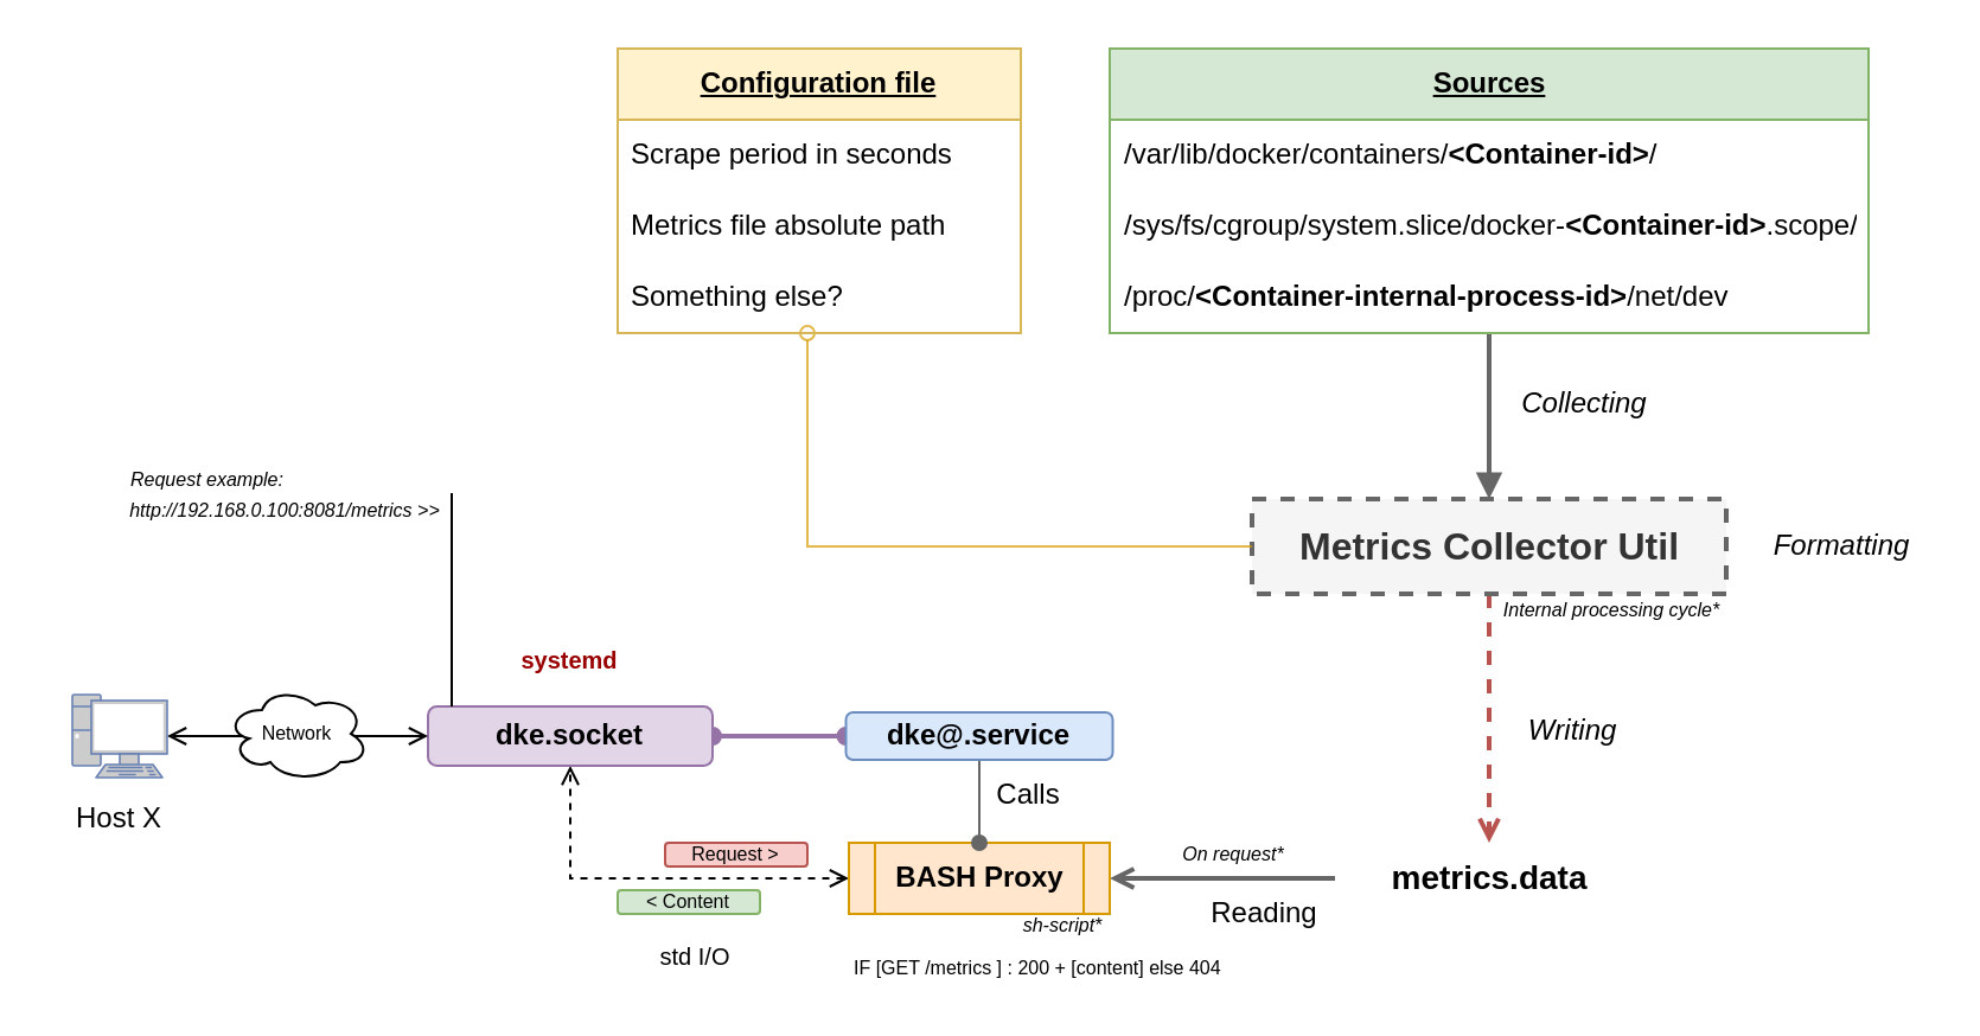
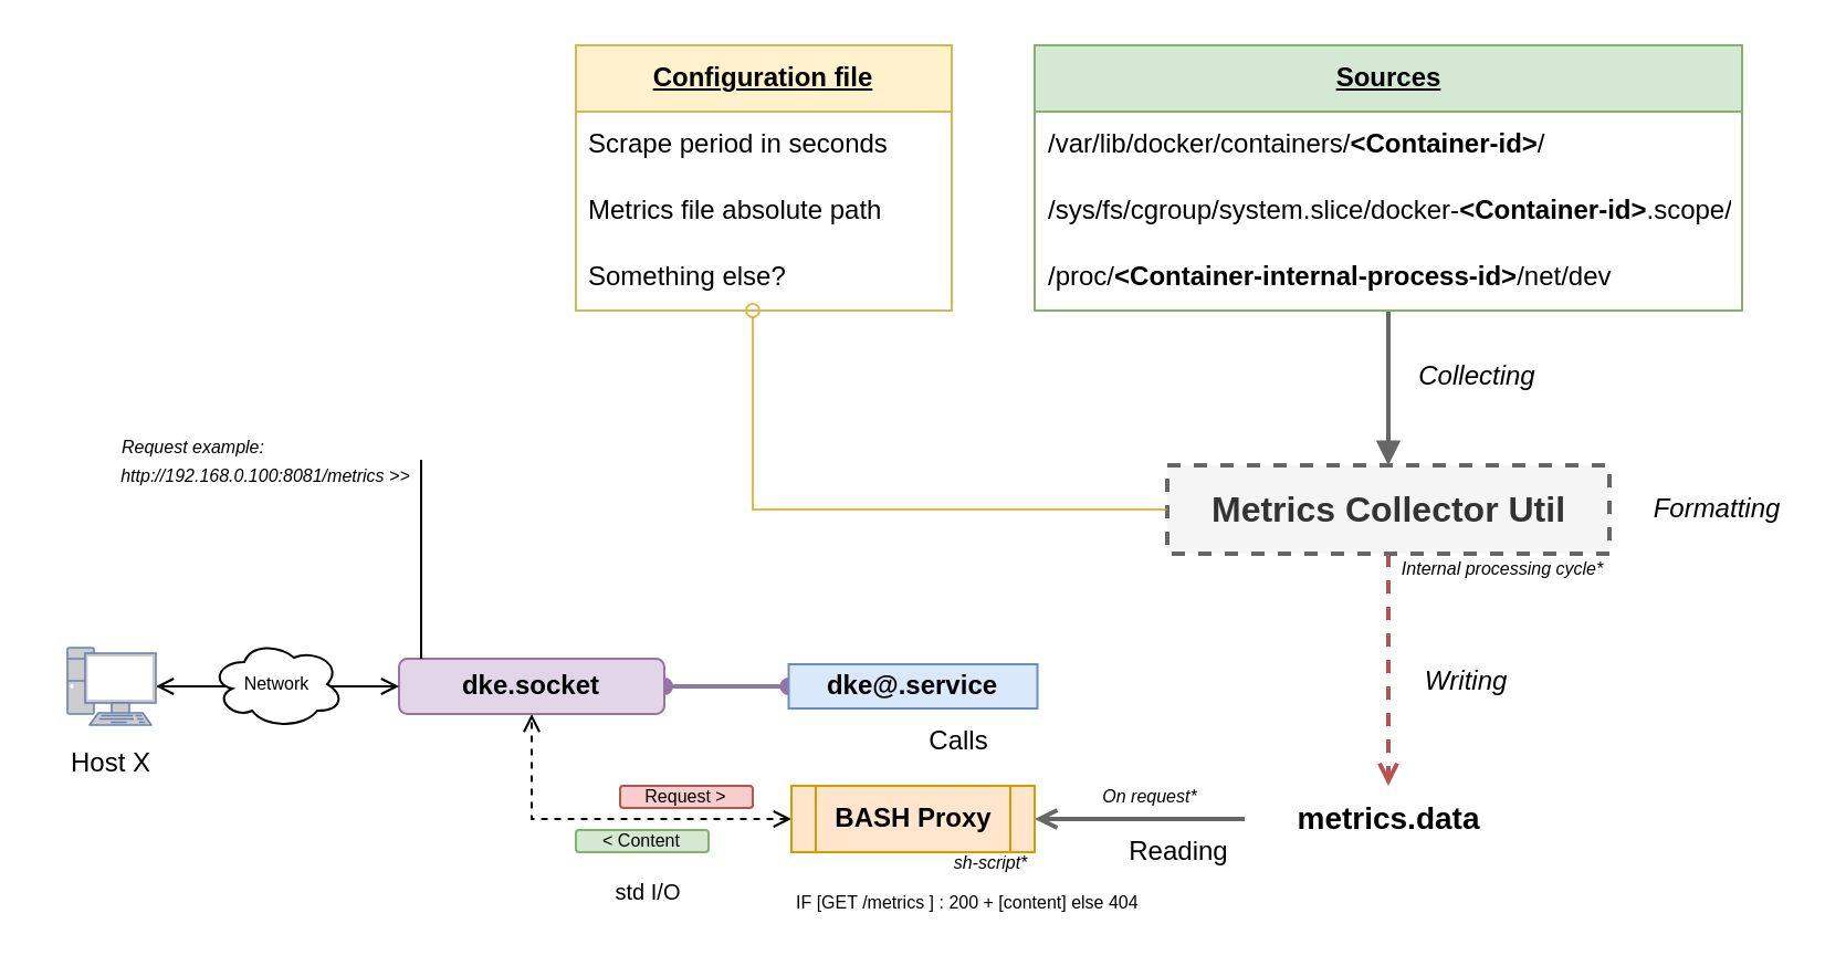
  <mxCell id="0" />
  <mxCell id="1" parent="0" />
  <mxCell id="2" style="edgeStyle=orthogonalEdgeStyle;rounded=0;orthogonalLoop=1;jettySize=auto;html=1;entryX=0.5;entryY=0;entryDx=0;entryDy=0;endArrow=open;endFill=0;fillColor=#f8cecc;strokeColor=#b85450;strokeWidth=2;dashed=1;" parent="1" source="3" target="5" edge="1"><mxGeometry relative="1" as="geometry" /></mxCell>
  <mxCell id="3" value="Metrics Collector Util" style="rounded=0;whiteSpace=wrap;html=1;fillColor=#f5f5f5;strokeColor=#666666;fontSize=16;fontStyle=1;fontColor=#333333;strokeWidth=2;dashed=1;" parent="1" vertex="1"><mxGeometry x="527.5" y="210" width="200" height="40" as="geometry" /></mxCell>
  <mxCell id="4" style="edgeStyle=orthogonalEdgeStyle;rounded=0;orthogonalLoop=1;jettySize=auto;html=1;entryX=1;entryY=0.5;entryDx=0;entryDy=0;endArrow=open;endFill=0;strokeWidth=2;fillColor=#f5f5f5;strokeColor=#666666;" parent="1" source="5" target="20" edge="1"><mxGeometry relative="1" as="geometry" /></mxCell>
  <mxCell id="5" value="metrics.data" style="text;html=1;align=center;verticalAlign=middle;whiteSpace=wrap;rounded=0;fontStyle=1;fontSize=14;" parent="1" vertex="1"><mxGeometry x="562.5" y="355" width="130" height="30" as="geometry" /></mxCell>
  <mxCell id="6" style="edgeStyle=orthogonalEdgeStyle;rounded=0;orthogonalLoop=1;jettySize=auto;html=1;entryX=0.5;entryY=0;entryDx=0;entryDy=0;endArrow=block;endFill=1;strokeWidth=2;fillColor=#f5f5f5;strokeColor=#666666;" parent="1" source="7" target="3" edge="1"><mxGeometry relative="1" as="geometry" /></mxCell>
  <mxCell id="7" value="Sources" style="swimlane;fontStyle=5;childLayout=stackLayout;horizontal=1;startSize=30;horizontalStack=0;resizeParent=1;resizeParentMax=0;resizeLast=0;collapsible=1;marginBottom=0;whiteSpace=wrap;html=1;fillColor=#d5e8d4;strokeColor=#82b366;" parent="1" vertex="1"><mxGeometry x="467.5" y="20" width="320" height="120" as="geometry"><mxRectangle x="457.5" y="40" width="80" height="30" as="alternateBounds" /></mxGeometry></mxCell>
  <mxCell id="8" value="/var/lib/docker/containers/&lt;b&gt;&amp;lt;Container-id&amp;gt;&lt;/b&gt;/" style="text;strokeColor=none;fillColor=none;align=left;verticalAlign=middle;spacingLeft=4;spacingRight=4;overflow=hidden;points=[[0,0.5],[1,0.5]];portConstraint=eastwest;rotatable=0;whiteSpace=wrap;html=1;" parent="7" vertex="1"><mxGeometry y="30" width="320" height="30" as="geometry" /></mxCell>
  <mxCell id="9" value="/sys/fs/cgroup/system.slice/docker-&lt;b&gt;&amp;lt;Container-id&amp;gt;&lt;/b&gt;.scope/" style="text;strokeColor=none;fillColor=none;align=left;verticalAlign=middle;spacingLeft=4;spacingRight=4;overflow=hidden;points=[[0,0.5],[1,0.5]];portConstraint=eastwest;rotatable=0;whiteSpace=wrap;html=1;" parent="7" vertex="1"><mxGeometry y="60" width="320" height="30" as="geometry" /></mxCell>
  <mxCell id="10" value="/proc/&lt;b&gt;&amp;lt;Container-internal-process-id&amp;gt;&lt;/b&gt;/net/dev" style="text;strokeColor=none;fillColor=none;align=left;verticalAlign=middle;spacingLeft=4;spacingRight=4;overflow=hidden;points=[[0,0.5],[1,0.5]];portConstraint=eastwest;rotatable=0;whiteSpace=wrap;html=1;" parent="7" vertex="1"><mxGeometry y="90" width="320" height="30" as="geometry" /></mxCell>
  <mxCell id="11" value="Collecting" style="text;html=1;align=center;verticalAlign=middle;whiteSpace=wrap;rounded=0;fontStyle=2" parent="1" vertex="1"><mxGeometry x="637.5" y="160" width="60" height="20" as="geometry" /></mxCell>
  <mxCell id="12" value="Formatting" style="text;html=1;align=center;verticalAlign=middle;whiteSpace=wrap;rounded=0;fontStyle=2" parent="1" vertex="1"><mxGeometry x="740" y="222.5" width="72.5" height="15" as="geometry" /></mxCell>
  <mxCell id="13" value="Writing" style="text;html=1;align=center;verticalAlign=middle;whiteSpace=wrap;rounded=0;fontStyle=2" parent="1" vertex="1"><mxGeometry x="637.5" y="297.5" width="50" height="20" as="geometry" /></mxCell>
  <mxCell id="14" style="edgeStyle=orthogonalEdgeStyle;rounded=0;orthogonalLoop=1;jettySize=auto;html=1;entryX=0;entryY=0.5;entryDx=0;entryDy=0;startArrow=oval;startFill=0;endArrow=none;fillColor=#ffe6cc;strokeColor=#d79b00;opacity=70;" parent="1" source="15" target="3" edge="1"><mxGeometry relative="1" as="geometry"><Array as="points"><mxPoint x="340" y="230" /></Array></mxGeometry></mxCell>
  <mxCell id="15" value="Configuration file" style="swimlane;fontStyle=5;childLayout=stackLayout;horizontal=1;startSize=30;horizontalStack=0;resizeParent=1;resizeParentMax=0;resizeLast=0;collapsible=1;marginBottom=0;whiteSpace=wrap;html=1;fillColor=#fff2cc;strokeColor=#d6b656;" parent="1" vertex="1"><mxGeometry x="260" y="20" width="170" height="120" as="geometry" /></mxCell>
  <mxCell id="16" value="Scrape period in seconds" style="text;strokeColor=none;fillColor=none;align=left;verticalAlign=middle;spacingLeft=4;spacingRight=4;overflow=hidden;points=[[0,0.5],[1,0.5]];portConstraint=eastwest;rotatable=0;whiteSpace=wrap;html=1;" parent="15" vertex="1"><mxGeometry y="30" width="170" height="30" as="geometry" /></mxCell>
  <mxCell id="17" value="Metrics file absolute path" style="text;strokeColor=none;fillColor=none;align=left;verticalAlign=middle;spacingLeft=4;spacingRight=4;overflow=hidden;points=[[0,0.5],[1,0.5]];portConstraint=eastwest;rotatable=0;whiteSpace=wrap;html=1;" parent="15" vertex="1"><mxGeometry y="60" width="170" height="30" as="geometry" /></mxCell>
  <mxCell id="18" value="Something else?" style="text;strokeColor=none;fillColor=none;align=left;verticalAlign=middle;spacingLeft=4;spacingRight=4;overflow=hidden;points=[[0,0.5],[1,0.5]];portConstraint=eastwest;rotatable=0;whiteSpace=wrap;html=1;" parent="15" vertex="1"><mxGeometry y="90" width="170" height="30" as="geometry" /></mxCell>
  <mxCell id="19" style="edgeStyle=orthogonalEdgeStyle;rounded=0;orthogonalLoop=1;jettySize=auto;html=1;exitX=0;exitY=0.5;exitDx=0;exitDy=0;entryX=0.5;entryY=1;entryDx=0;entryDy=0;startArrow=open;startFill=0;endArrow=open;endFill=0;dashed=1;" parent="1" source="20" target="27" edge="1"><mxGeometry relative="1" as="geometry"><mxPoint x="240" y="337.5" as="targetPoint" /></mxGeometry></mxCell>
  <mxCell id="20" value="BASH Proxy" style="shape=process;whiteSpace=wrap;html=1;backgroundOutline=1;fillColor=#ffe6cc;strokeColor=#d79b00;fontStyle=1" parent="1" vertex="1"><mxGeometry x="357.5" y="355" width="110" height="30" as="geometry" /></mxCell>
  <mxCell id="21" value="Reading" style="text;html=1;align=center;verticalAlign=middle;whiteSpace=wrap;rounded=0;" parent="1" vertex="1"><mxGeometry x="502.5" y="375" width="60" height="20" as="geometry" /></mxCell>
  <mxCell id="22" style="edgeStyle=orthogonalEdgeStyle;rounded=0;orthogonalLoop=1;jettySize=auto;html=1;exitX=1;exitY=0.5;exitDx=0;exitDy=0;entryX=0;entryY=0.5;entryDx=0;entryDy=0;endArrow=oval;startFill=1;startArrow=oval;endFill=1;strokeWidth=2;fillColor=#e1d5e7;strokeColor=#9673a6;" parent="1" source="27" target="24" edge="1"><mxGeometry relative="1" as="geometry" /></mxCell>
- <mxCell id="23" style="edgeStyle=orthogonalEdgeStyle;rounded=0;orthogonalLoop=1;jettySize=auto;html=1;exitX=0.5;exitY=1;exitDx=0;exitDy=0;entryX=0.5;entryY=0;entryDx=0;entryDy=0;endArrow=oval;endFill=1;fillColor=#f5f5f5;strokeColor=#666666;" parent="1" source="24" target="20" edge="1"><mxGeometry relative="1" as="geometry"><mxPoint x="412.5" y="335" as="sourcePoint" /></mxGeometry></mxCell>
- <mxCell id="24" value="dke@.service" style="rounded=1;whiteSpace=wrap;html=1;fillColor=#dae8fc;strokeColor=#6c8ebf;fontStyle=1" parent="1" vertex="1"><mxGeometry x="356.25" y="300" width="112.5" height="20" as="geometry" /></mxCell>
+ <mxCell id="24" value="dke@.service" style="whiteSpace=wrap;html=1;fillColor=#dae8fc;strokeColor=#6c8ebf;fontStyle=1;rounded=0;" parent="1" vertex="1"><mxGeometry x="356.25" y="300" width="112.5" height="20" as="geometry" /></mxCell>
  <mxCell id="25" value="Calls" style="text;html=1;align=center;verticalAlign=middle;whiteSpace=wrap;rounded=0;" parent="1" vertex="1"><mxGeometry x="414" y="330" width="38.75" height="10" as="geometry" /></mxCell>
  <mxCell id="26" value="sh-script*" style="text;html=1;align=center;verticalAlign=middle;whiteSpace=wrap;rounded=0;fontSize=8;fontStyle=2" parent="1" vertex="1"><mxGeometry x="427.5" y="385" width="40" height="10" as="geometry" /></mxCell>
  <mxCell id="27" value="dke.socket" style="rounded=1;whiteSpace=wrap;html=1;fillColor=#e1d5e7;strokeColor=#9673a6;fontStyle=1" parent="1" vertex="1"><mxGeometry x="180" y="297.5" width="120" height="25" as="geometry" /></mxCell>
  <mxCell id="28" value="std I/O" style="text;html=1;align=center;verticalAlign=middle;whiteSpace=wrap;rounded=0;fontSize=10;" parent="1" vertex="1"><mxGeometry x="268" y="395" width="50" height="15" as="geometry" /></mxCell>
  <mxCell id="29" value="&amp;lt; Content" style="text;html=1;align=center;verticalAlign=middle;whiteSpace=wrap;rounded=1;fillColor=#d5e8d4;strokeColor=#82b366;fontSize=8;" parent="1" vertex="1"><mxGeometry x="260" y="375" width="60" height="10" as="geometry" /></mxCell>
  <mxCell id="30" value="Request &amp;gt;" style="text;html=1;align=center;verticalAlign=middle;whiteSpace=wrap;rounded=1;fontSize=8;fillColor=#f8cecc;strokeColor=#b85450;" parent="1" vertex="1"><mxGeometry x="280" y="355" width="60" height="10" as="geometry" /></mxCell>
  <mxCell id="31" value="On request*" style="text;html=1;align=center;verticalAlign=middle;whiteSpace=wrap;rounded=0;fontSize=8;fontStyle=2" parent="1" vertex="1"><mxGeometry x="490" y="355" width="60" height="10" as="geometry" /></mxCell>
  <mxCell id="32" style="edgeStyle=orthogonalEdgeStyle;rounded=0;orthogonalLoop=1;jettySize=auto;html=1;exitX=1;exitY=0.5;exitDx=0;exitDy=0;exitPerimeter=0;entryX=0;entryY=0.5;entryDx=0;entryDy=0;endArrow=open;endFill=0;startArrow=open;startFill=0;" parent="1" source="33" target="27" edge="1"><mxGeometry relative="1" as="geometry" /></mxCell>
  <mxCell id="33" value="" style="fontColor=#0066CC;verticalAlign=top;verticalLabelPosition=bottom;labelPosition=center;align=center;html=1;outlineConnect=0;fillColor=#CCCCCC;strokeColor=#6881B3;gradientColor=none;gradientDirection=north;strokeWidth=2;shape=mxgraph.networks.pc;" parent="1" vertex="1"><mxGeometry x="30" y="292.5" width="40" height="35" as="geometry" /></mxCell>
  <mxCell id="34" value="Network" style="ellipse;shape=cloud;whiteSpace=wrap;html=1;fontSize=8;" parent="1" vertex="1"><mxGeometry x="95" y="289" width="60" height="40" as="geometry" /></mxCell>
  <mxCell id="35" value="Host X" style="text;html=1;align=center;verticalAlign=middle;whiteSpace=wrap;rounded=0;" parent="1" vertex="1"><mxGeometry x="20" y="335" width="60" height="20" as="geometry" /></mxCell>
  <mxCell id="36" value="Internal processing cycle*" style="text;html=1;align=center;verticalAlign=middle;whiteSpace=wrap;rounded=0;fontSize=8;fontStyle=2" parent="1" vertex="1"><mxGeometry x="628" y="252" width="102.5" height="10" as="geometry" /></mxCell>
- <mxCell id="37" value="systemd" style="text;html=1;align=center;verticalAlign=middle;whiteSpace=wrap;rounded=0;fontSize=10;fontStyle=1;fontColor=#990000;" parent="1" vertex="1"><mxGeometry x="212" y="268" width="56" height="20" as="geometry" /></mxCell>
  <mxCell id="38" value="" style="endArrow=none;html=1;rounded=0;" parent="1" edge="1"><mxGeometry width="50" height="50" relative="1" as="geometry"><mxPoint x="190" y="297.5" as="sourcePoint" /><mxPoint x="190" y="207.5" as="targetPoint" /></mxGeometry></mxCell>
  <mxCell id="39" value="http://192.168.0.100:8081/metrics &amp;gt;&amp;gt;" style="text;html=1;align=center;verticalAlign=middle;whiteSpace=wrap;rounded=0;fontSize=8;fontStyle=2" parent="1" vertex="1"><mxGeometry x="50" y="207.5" width="140" height="15" as="geometry" /></mxCell>
  <mxCell id="40" value="IF [GET /metrics ] : 200 + [content] else 404" style="text;html=1;align=left;verticalAlign=middle;whiteSpace=wrap;rounded=0;fontSize=8;" parent="1" vertex="1"><mxGeometry x="357.5" y="400" width="162.5" height="15" as="geometry" /></mxCell>
  <mxCell id="41" value="Request example:" style="text;html=1;align=left;verticalAlign=middle;whiteSpace=wrap;rounded=0;fontSize=8;fontStyle=2" parent="1" vertex="1"><mxGeometry x="53" y="194" width="70" height="15" as="geometry" /></mxCell>
